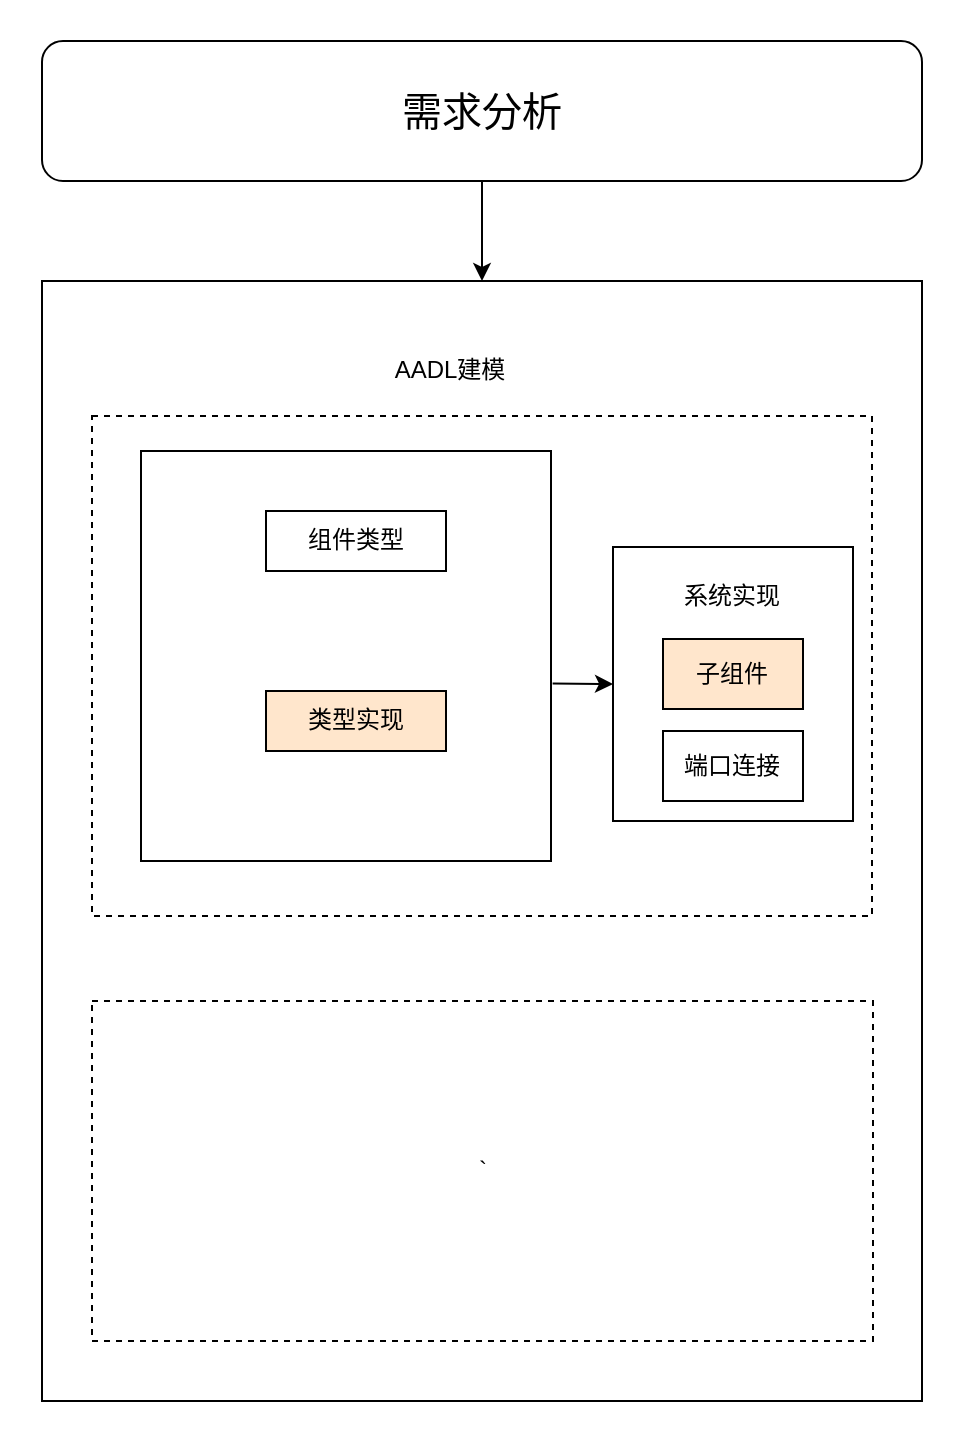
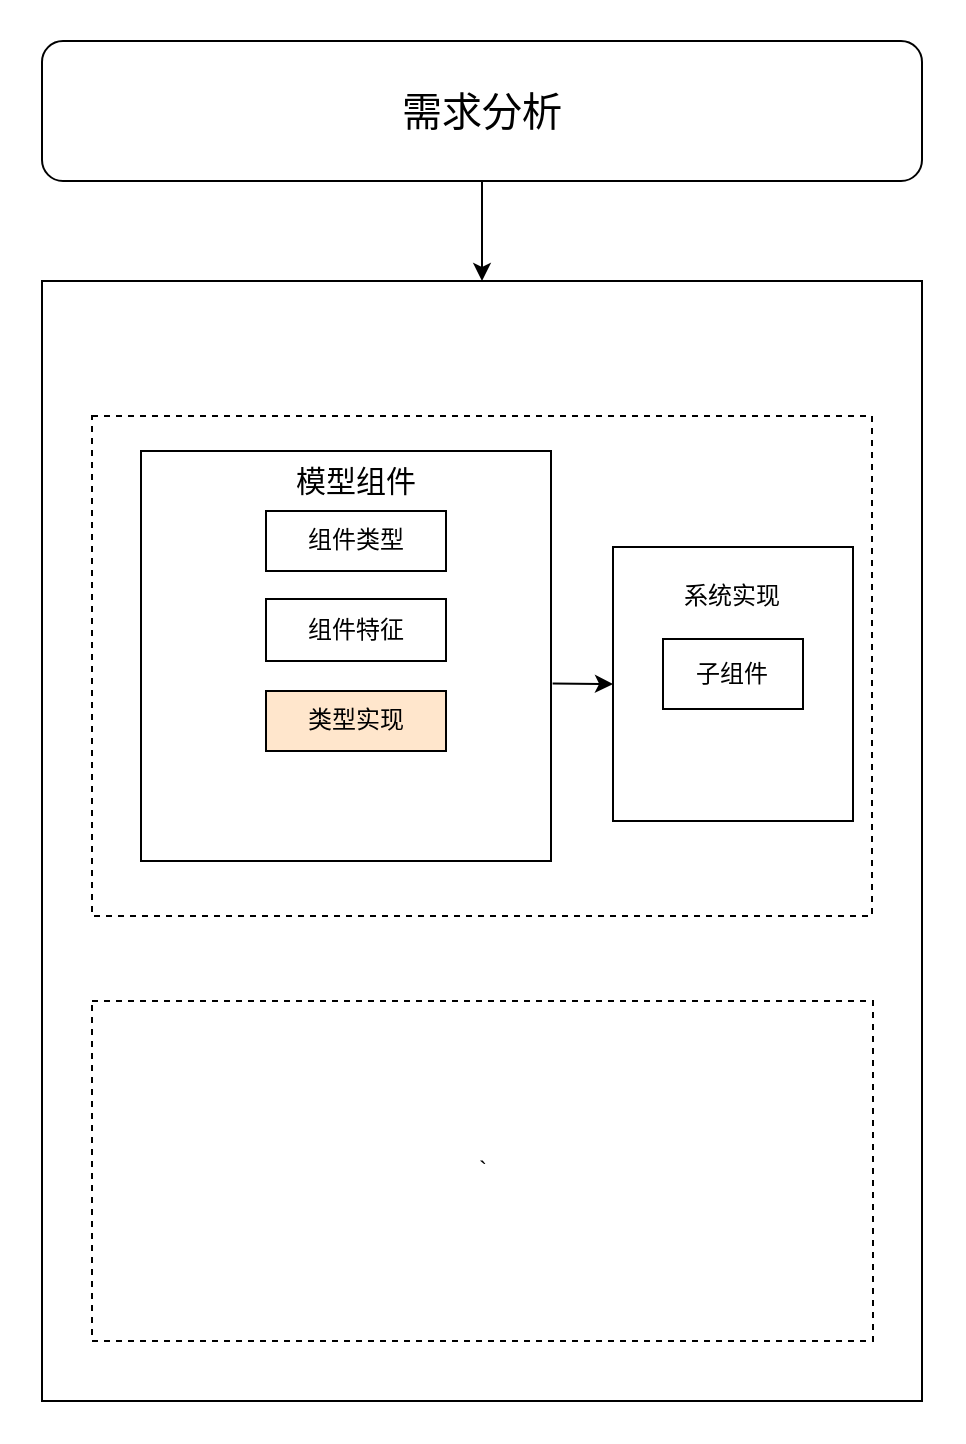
  <mxCell id="0" />
  <mxCell id="1" parent="0" />
  <mxCell id="2" value="" style="rounded=0;whiteSpace=wrap;html=1;" vertex="1" parent="1"><mxGeometry x="20.5" y="140" width="440" height="560" as="geometry" /></mxCell>
  <mxCell id="3" value="" style="edgeStyle=orthogonalEdgeStyle;rounded=0;orthogonalLoop=1;jettySize=auto;html=1;exitX=0.5;exitY=1;exitDx=0;exitDy=0;entryX=0.5;entryY=0;entryDx=0;entryDy=0;" edge="1" parent="1" source="4" target="2"><mxGeometry relative="1" as="geometry"><mxPoint x="196" y="120" as="targetPoint" /></mxGeometry></mxCell>
  <mxCell id="4" value="&lt;font style=&quot;font-size: 20px;&quot;&gt;需求分析&lt;/font&gt;" style="rounded=1;whiteSpace=wrap;html=1;" vertex="1" parent="1"><mxGeometry x="20.5" y="20" width="440" height="70" as="geometry" /></mxCell>
- <mxCell id="5" value="AADL建模" style="text;html=1;align=center;verticalAlign=middle;whiteSpace=wrap;rounded=0;" vertex="1" parent="1"><mxGeometry x="195" y="170" width="60" height="30" as="geometry" /></mxCell>
  <mxCell id="6" value="" style="rounded=0;whiteSpace=wrap;html=1;dashed=1;" vertex="1" parent="1"><mxGeometry x="45.5" y="207.5" width="390" height="250" as="geometry" /></mxCell>
  <mxCell id="7" value="" style="whiteSpace=wrap;html=1;aspect=fixed;" vertex="1" parent="1"><mxGeometry x="70" y="225" width="205" height="205" as="geometry" /></mxCell>
+ <mxCell id="8" value="&lt;font style=&quot;font-size: 15px;&quot;&gt;模型组件&lt;/font&gt;" style="text;html=1;align=center;verticalAlign=middle;whiteSpace=wrap;rounded=0;" vertex="1" parent="1"><mxGeometry x="144.5" y="225" width="66" height="30" as="geometry" /></mxCell>
  <mxCell id="9" value="组件类型" style="rounded=0;whiteSpace=wrap;html=1;" vertex="1" parent="1"><mxGeometry x="132.5" y="255" width="90" height="30" as="geometry" /></mxCell>
+ <mxCell id="10" value="组件特征" style="rounded=0;whiteSpace=wrap;html=1;" vertex="1" parent="1"><mxGeometry x="132.5" y="299" width="90" height="31" as="geometry" /></mxCell>
  <mxCell id="11" value="" style="rounded=0;whiteSpace=wrap;html=1;" vertex="1" parent="1"><mxGeometry x="306" y="273" width="120" height="137" as="geometry" /></mxCell>
  <mxCell id="12" value="系统实现" style="text;html=1;align=center;verticalAlign=middle;whiteSpace=wrap;rounded=0;" vertex="1" parent="1"><mxGeometry x="336" y="285" width="60" height="25" as="geometry" /></mxCell>
- <mxCell id="13" value="子组件" style="rounded=0;whiteSpace=wrap;html=1;fillColor=#ffe6cc;" vertex="1" parent="1"><mxGeometry x="331" y="319" width="70" height="35" as="geometry" /></mxCell>
+ <mxCell id="13" value="子组件" style="rounded=0;whiteSpace=wrap;html=1;" vertex="1" parent="1"><mxGeometry x="331" y="319" width="70" height="35" as="geometry" /></mxCell>
  <mxCell id="14" value="类型实现" style="rounded=0;whiteSpace=wrap;html=1;fillColor=#ffe6cc;" vertex="1" parent="1"><mxGeometry x="132.5" y="345" width="90" height="30" as="geometry" /></mxCell>
  <mxCell id="15" value="" style="endArrow=classic;html=1;rounded=0;exitX=1.004;exitY=0.567;exitDx=0;exitDy=0;exitPerimeter=0;entryX=0;entryY=0.5;entryDx=0;entryDy=0;" edge="1" parent="1" source="7" target="11"><mxGeometry width="50" height="50" relative="1" as="geometry"><mxPoint x="206" y="380" as="sourcePoint" /><mxPoint x="256" y="330" as="targetPoint" /></mxGeometry></mxCell>
- <mxCell id="16" value="端口连接" style="rounded=0;whiteSpace=wrap;html=1;" vertex="1" parent="1"><mxGeometry x="331" y="365" width="70" height="35" as="geometry" /></mxCell>
  <mxCell id="17" value="`" style="rounded=0;whiteSpace=wrap;html=1;dashed=1;" vertex="1" parent="1"><mxGeometry x="45.5" y="500" width="390.5" height="170" as="geometry" /></mxCell>
